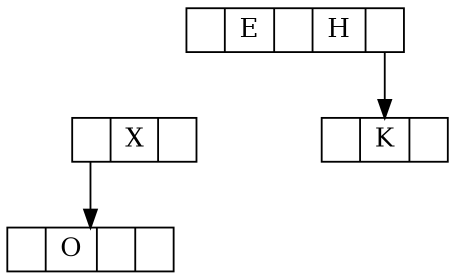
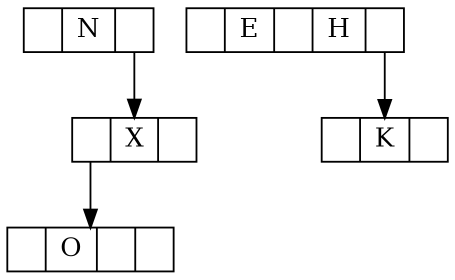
  digraph {
    node [shape=record]
+   n1 [height=.1 label="<f0> | N | <f1>"]
    n2 [height=.1 label="<f0> | <f1> X | <f2>"]
    n3 [height=.1 label="<f0> | E | <f1> | H | <f2>"]
    n4 [height=.1 label="<f1> | K | <f2>"]
    n5 [height=.1 label="<f0> | O | <f1> |"]
+   n1 -> n2 [headport=f1 tailport=f1]
    n2 -> n5 [tailport=f0]
    n3 -> n4 [tailport=f2]
  }
